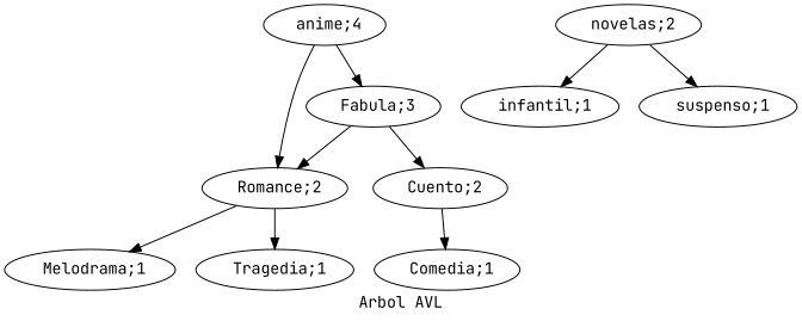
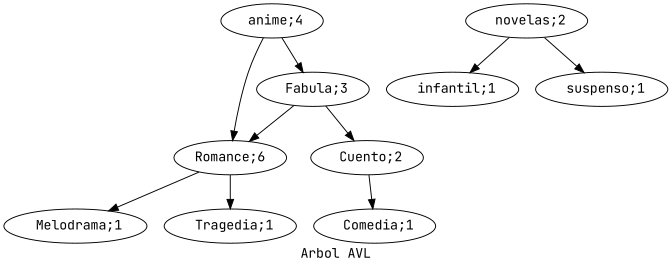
  digraph {
    fontname="JetBrains Mono"
    label=" Arbol AVL "
    rankdir=TB
    node [fontname="JetBrains Mono"]
    edge [fontname="JetBrains Mono"]
    n1 [label=" anime;4"]
    n2 [label=" Fabula;3"]
-   n3 [label=" Romance;2"]
+   n3 [label="Romance;6"]
    n4 [label=" Cuento;2"]
    n5 [label=" novelas;2"]
    n6 [label=" infantil;1"]
    n7 [label=" suspenso;1"]
    n8 [label=" Comedia;1"]
    n9 [label=" Melodrama;1"]
    n10 [label=" Tragedia;1"]
    n1 -> n2
    n1 -> n3
    n2 -> n3
    n2 -> n4
    n3 -> n9
    n3 -> n10
    n4 -> n8
    n5 -> n6
    n5 -> n7
  }
